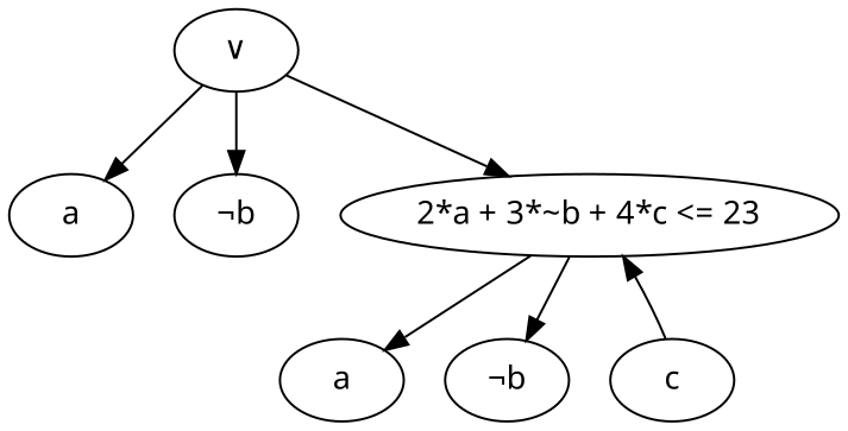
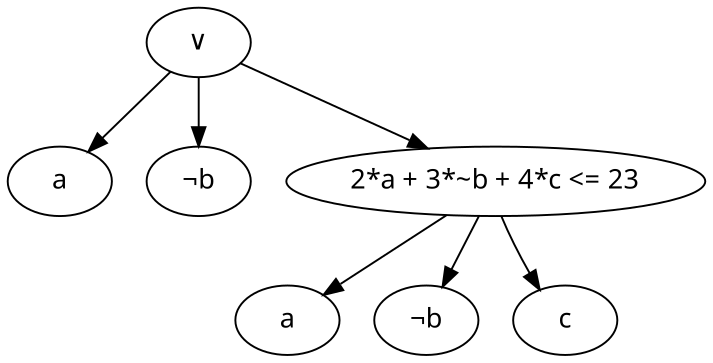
  digraph {
    bgcolor="#ffffff"
    fontname="Noto Sans"
    node [color="#000000" fillcolor="#ffffff" fontcolor="#000000" shape=ellipse style=filled fontname="Noto Sans"]
    edge [color="#000000" fontcolor="#000000" style=solid fontname="Noto Sans"]
    n1 [label="∨"]
    n2 [label=a]
    n3 [label="¬b"]
    n4 [label="2*a + 3*~b + 4*c <= 23"]
    n5 [label=a]
    n6 [label="¬b"]
    n7 [label=c]
    n1 -> n2
    n1 -> n3
    n1 -> n4
    n4 -> n5
    n4 -> n6
-   n7 -> n4
+   n4 -> n7
  }
